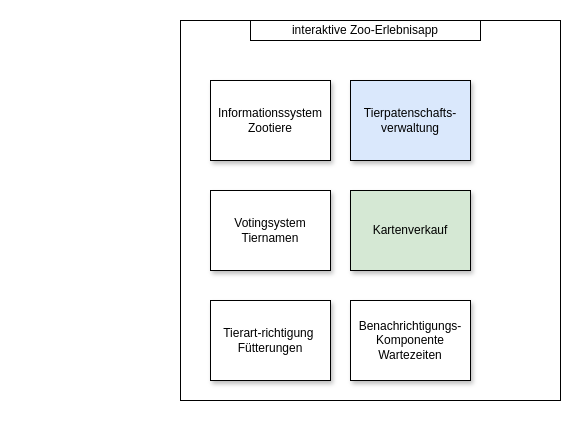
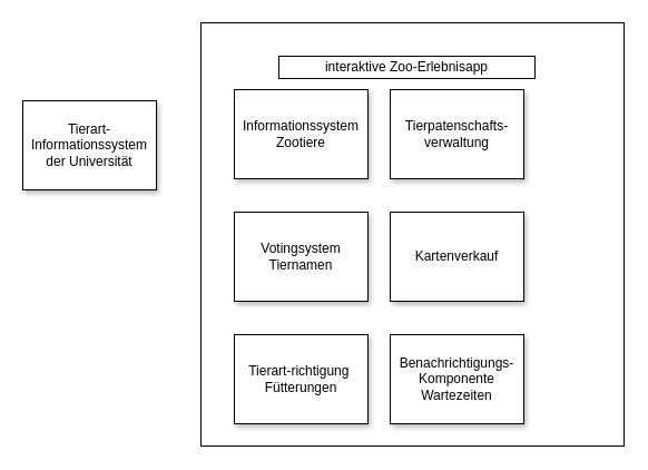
  <mxCell id="0" />
  <mxCell id="1" parent="0" />
  <mxCell id="2" value="" style="whiteSpace=wrap;html=1;aspect=fixed;labelBackgroundColor=none;" vertex="1" parent="1"><mxGeometry x="180" y="20" width="380" height="380" as="geometry" /></mxCell>
- <mxCell id="3" value="&lt;div&gt;Kartenverkauf&lt;/div&gt;" style="rounded=0;whiteSpace=wrap;html=1;points=[[0,0,0,0,0],[0,0.25,0,0,0],[0,0.5,0,0,0],[0,0.75,0,0,0],[0,1,0,0,0],[0.2,1,0,0,0],[0.25,0,0,0,0],[0.25,1,0,0,0],[0.4,1,0,0,0],[0.5,0,0,0,0],[0.5,1,0,0,0],[0.6,1,0,0,0],[0.75,0,0,0,0],[0.75,1,0,0,0],[0.8,1,0,0,0],[1,0,0,0,0],[1,0.25,0,0,0],[1,0.5,0,0,0],[1,0.75,0,0,0],[1,1,0,0,0]];shadow=1;fillColor=#d5e8d4;" parent="1" vertex="1"><mxGeometry x="350" y="190" width="120" height="80" as="geometry" /></mxCell>
+ <mxCell id="3" value="&lt;div&gt;Kartenverkauf&lt;/div&gt;" style="rounded=0;whiteSpace=wrap;html=1;points=[[0,0,0,0,0],[0,0.25,0,0,0],[0,0.5,0,0,0],[0,0.75,0,0,0],[0,1,0,0,0],[0.2,1,0,0,0],[0.25,0,0,0,0],[0.25,1,0,0,0],[0.4,1,0,0,0],[0.5,0,0,0,0],[0.5,1,0,0,0],[0.6,1,0,0,0],[0.75,0,0,0,0],[0.75,1,0,0,0],[0.8,1,0,0,0],[1,0,0,0,0],[1,0.25,0,0,0],[1,0.5,0,0,0],[1,0.75,0,0,0],[1,1,0,0,0]];shadow=1;" parent="1" vertex="1"><mxGeometry x="350" y="190" width="120" height="80" as="geometry" /></mxCell>
  <mxCell id="4" value="Informationssystem Zootiere" style="rounded=0;whiteSpace=wrap;html=1;shadow=1;" parent="1" vertex="1"><mxGeometry x="210" y="80" width="120" height="80" as="geometry" /></mxCell>
  <mxCell id="5" value="Benachrichtigungs-Komponente Wartezeiten" style="rounded=0;whiteSpace=wrap;html=1;shadow=1;" parent="1" vertex="1"><mxGeometry x="350" y="300" width="120" height="80" as="geometry" /></mxCell>
- <mxCell id="6" value="Tierpatenschafts-verwaltung" style="rounded=0;whiteSpace=wrap;html=1;shadow=1;fillColor=#dae8fc;" parent="1" vertex="1"><mxGeometry x="350" y="80" width="120" height="80" as="geometry" /></mxCell>
+ <mxCell id="6" value="Tierpatenschafts-verwaltung" style="rounded=0;whiteSpace=wrap;html=1;shadow=1;" parent="1" vertex="1"><mxGeometry x="350" y="80" width="120" height="80" as="geometry" /></mxCell>
  <mxCell id="7" value="Votingsystem Tiernamen" style="rounded=0;whiteSpace=wrap;html=1;shadow=1;" parent="1" vertex="1"><mxGeometry x="210" y="190" width="120" height="80" as="geometry" /></mxCell>
  <mxCell id="8" value="&lt;div&gt;Tierart-richtigung&amp;nbsp;&lt;/div&gt;&lt;div&gt;Fütterungen&lt;/div&gt;" style="rounded=0;whiteSpace=wrap;html=1;points=[[0,0,0,0,0],[0,0.25,0,0,0],[0,0.5,0,0,0],[0,0.75,0,0,0],[0,1,0,0,0],[0.2,1,0,0,0],[0.25,0,0,0,0],[0.25,1,0,0,0],[0.4,1,0,0,0],[0.5,0,0,0,0],[0.5,1,0,0,0],[0.6,1,0,0,0],[0.75,0,0,0,0],[0.75,1,0,0,0],[0.8,1,0,0,0],[1,0,0,0,0],[1,0.25,0,0,0],[1,0.5,0,0,0],[1,0.75,0,0,0],[1,1,0,0,0]];shadow=1;" vertex="1" parent="1"><mxGeometry x="210" y="300" width="120" height="80" as="geometry" /></mxCell>
- <mxCell id="10" value="interaktive Zoo-Erlebnisapp" style="rounded=0;whiteSpace=wrap;html=1;" vertex="1" parent="1"><mxGeometry x="250" y="20" width="230" height="20" as="geometry" /></mxCell>
+ <mxCell id="9" value="Tierart-Informationssystem der Universität" style="rounded=0;whiteSpace=wrap;html=1;shadow=1;" vertex="1" parent="1"><mxGeometry x="20" y="90" width="120" height="80" as="geometry" /></mxCell>
+ <mxCell id="10" value="interaktive Zoo-Erlebnisapp" style="rounded=0;whiteSpace=wrap;html=1;" vertex="1" parent="1"><mxGeometry x="250" y="50" width="230" height="20" as="geometry" /></mxCell>
